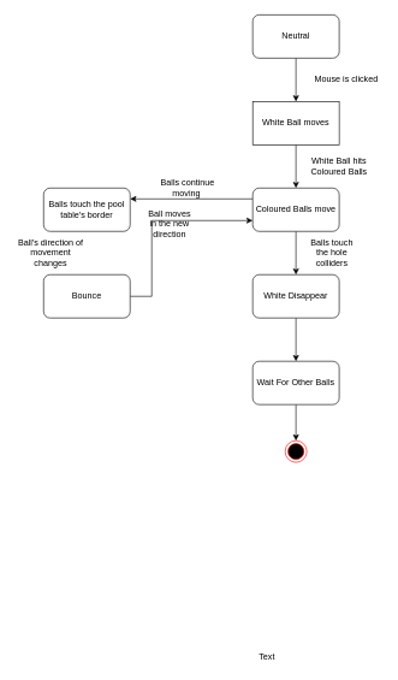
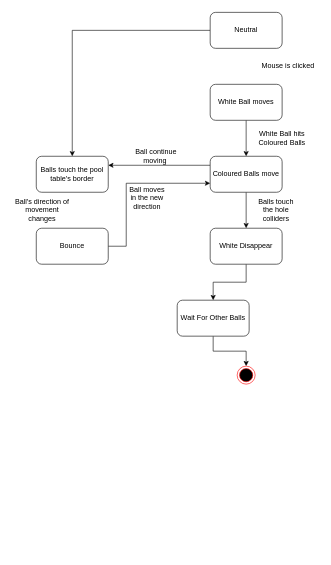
  <mxCell id="0" />
  <mxCell id="1" parent="0" />
- <mxCell id="2" value="" style="edgeStyle=orthogonalEdgeStyle;rounded=0;orthogonalLoop=1;jettySize=auto;html=1;" edge="1" parent="1" source="3" target="5"><mxGeometry relative="1" as="geometry" /></mxCell>
+ <mxCell id="2" value="" style="edgeStyle=orthogonalEdgeStyle;rounded=0;orthogonalLoop=1;jettySize=auto;html=1;" edge="1" parent="1" source="3" target="6"><mxGeometry relative="1" as="geometry" /></mxCell>
  <mxCell id="3" value="Neutral" style="rounded=1;whiteSpace=wrap;html=1;" vertex="1" parent="1"><mxGeometry x="350" y="20" width="120" height="60" as="geometry" /></mxCell>
  <mxCell id="4" value="" style="edgeStyle=orthogonalEdgeStyle;rounded=0;orthogonalLoop=1;jettySize=auto;html=1;" edge="1" parent="1" source="5" target="13"><mxGeometry relative="1" as="geometry" /></mxCell>
- <mxCell id="5" value="White Ball moves" style="whiteSpace=wrap;html=1;rounded=0;" vertex="1" parent="1"><mxGeometry x="350" y="140" width="120" height="60" as="geometry" /></mxCell>
+ <mxCell id="5" value="White Ball moves" style="rounded=1;whiteSpace=wrap;html=1;" vertex="1" parent="1"><mxGeometry x="350" y="140" width="120" height="60" as="geometry" /></mxCell>
  <mxCell id="6" value="Balls touch the pool table's border" style="rounded=1;whiteSpace=wrap;html=1;" vertex="1" parent="1"><mxGeometry x="60" y="260" width="120" height="60" as="geometry" /></mxCell>
  <mxCell id="7" value="" style="edgeStyle=orthogonalEdgeStyle;rounded=0;orthogonalLoop=1;jettySize=auto;html=1;" edge="1" parent="1" source="8" target="15"><mxGeometry relative="1" as="geometry" /></mxCell>
  <mxCell id="8" value="White Disappear" style="rounded=1;whiteSpace=wrap;html=1;" vertex="1" parent="1"><mxGeometry x="350" y="380" width="120" height="60" as="geometry" /></mxCell>
  <mxCell id="9" style="edgeStyle=orthogonalEdgeStyle;rounded=0;orthogonalLoop=1;jettySize=auto;html=1;exitX=1;exitY=0.5;exitDx=0;exitDy=0;entryX=0;entryY=0.75;entryDx=0;entryDy=0;" edge="1" parent="1" source="10" target="13"><mxGeometry relative="1" as="geometry"><Array as="points"><mxPoint x="210" y="410" /><mxPoint x="210" y="305" /></Array></mxGeometry></mxCell>
  <mxCell id="10" value="Bounce" style="rounded=1;whiteSpace=wrap;html=1;" vertex="1" parent="1"><mxGeometry x="60" y="380" width="120" height="60" as="geometry" /></mxCell>
  <mxCell id="11" style="edgeStyle=orthogonalEdgeStyle;rounded=0;orthogonalLoop=1;jettySize=auto;html=1;exitX=0;exitY=0.25;exitDx=0;exitDy=0;entryX=1;entryY=0.25;entryDx=0;entryDy=0;" edge="1" parent="1" source="13" target="6"><mxGeometry relative="1" as="geometry" /></mxCell>
  <mxCell id="12" value="" style="edgeStyle=orthogonalEdgeStyle;rounded=0;orthogonalLoop=1;jettySize=auto;html=1;" edge="1" parent="1" source="13" target="8"><mxGeometry relative="1" as="geometry" /></mxCell>
  <mxCell id="13" value="Coloured Balls move" style="rounded=1;whiteSpace=wrap;html=1;" vertex="1" parent="1"><mxGeometry x="350" y="260" width="120" height="60" as="geometry" /></mxCell>
  <mxCell id="14" value="" style="edgeStyle=orthogonalEdgeStyle;rounded=0;orthogonalLoop=1;jettySize=auto;html=1;" edge="1" parent="1" source="15" target="16"><mxGeometry relative="1" as="geometry" /></mxCell>
- <mxCell id="15" value="Wait For Other Balls" style="rounded=1;whiteSpace=wrap;html=1;" vertex="1" parent="1"><mxGeometry x="350" y="500" width="120" height="60" as="geometry" /></mxCell>
+ <mxCell id="15" value="Wait For Other Balls" style="rounded=1;whiteSpace=wrap;html=1;" vertex="1" parent="1"><mxGeometry x="295" y="500" width="120" height="60" as="geometry" /></mxCell>
  <mxCell id="16" value="" style="ellipse;html=1;shape=endState;fillColor=#000000;strokeColor=#ff0000;" vertex="1" parent="1"><mxGeometry x="395" y="610" width="30" height="30" as="geometry" /></mxCell>
  <mxCell id="17" value="Mouse is clicked" style="text;html=1;strokeColor=none;fillColor=none;align=center;verticalAlign=middle;whiteSpace=wrap;rounded=0;" vertex="1" parent="1"><mxGeometry x="430" y="100" width="100" height="20" as="geometry" /></mxCell>
- <mxCell id="18" value="Text" style="text;html=1;strokeColor=none;fillColor=none;align=center;verticalAlign=middle;whiteSpace=wrap;rounded=0;" vertex="1" parent="1"><mxGeometry x="350" y="900" width="40" height="20" as="geometry" /></mxCell>
  <mxCell id="19" value="White Ball hits Coloured Balls" style="text;html=1;strokeColor=none;fillColor=none;align=center;verticalAlign=middle;whiteSpace=wrap;rounded=0;" vertex="1" parent="1"><mxGeometry x="425" y="220" width="90" height="20" as="geometry" /></mxCell>
- <mxCell id="20" value="Balls continue moving&amp;nbsp;" style="text;html=1;strokeColor=none;fillColor=none;align=center;verticalAlign=middle;whiteSpace=wrap;rounded=0;" vertex="1" parent="1"><mxGeometry x="220" y="250" width="80" height="20" as="geometry" /></mxCell>
+ <mxCell id="20" value="Ball continue moving&amp;nbsp;" style="text;html=1;strokeColor=none;fillColor=none;align=center;verticalAlign=middle;whiteSpace=wrap;rounded=0;" vertex="1" parent="1"><mxGeometry x="220" y="250" width="80" height="20" as="geometry" /></mxCell>
  <mxCell id="21" value="Balls touch the hole colliders" style="text;html=1;strokeColor=none;fillColor=none;align=center;verticalAlign=middle;whiteSpace=wrap;rounded=0;" vertex="1" parent="1"><mxGeometry x="420" y="340" width="80" height="20" as="geometry" /></mxCell>
  <mxCell id="22" value="Ball's direction of movement changes" style="text;html=1;strokeColor=none;fillColor=none;align=center;verticalAlign=middle;whiteSpace=wrap;rounded=0;" vertex="1" parent="1"><mxGeometry x="20" y="340" width="100" height="20" as="geometry" /></mxCell>
  <mxCell id="23" style="edgeStyle=orthogonalEdgeStyle;rounded=0;orthogonalLoop=1;jettySize=auto;html=1;exitX=0.5;exitY=1;exitDx=0;exitDy=0;" edge="1" parent="1" source="22" target="22"><mxGeometry relative="1" as="geometry" /></mxCell>
- <mxCell id="24" value="Ball moves in the new direction" style="text;html=1;strokeColor=none;fillColor=none;align=center;verticalAlign=middle;whiteSpace=wrap;rounded=0;" vertex="1" parent="1"><mxGeometry x="200" y="300" width="70" height="20" as="geometry" /></mxCell>
+ <mxCell id="24" value="Ball moves in the new direction" style="text;html=1;strokeColor=none;fillColor=none;align=center;verticalAlign=middle;whiteSpace=wrap;rounded=0;" vertex="1" parent="1"><mxGeometry x="210" y="320" width="70" height="20" as="geometry" /></mxCell>
